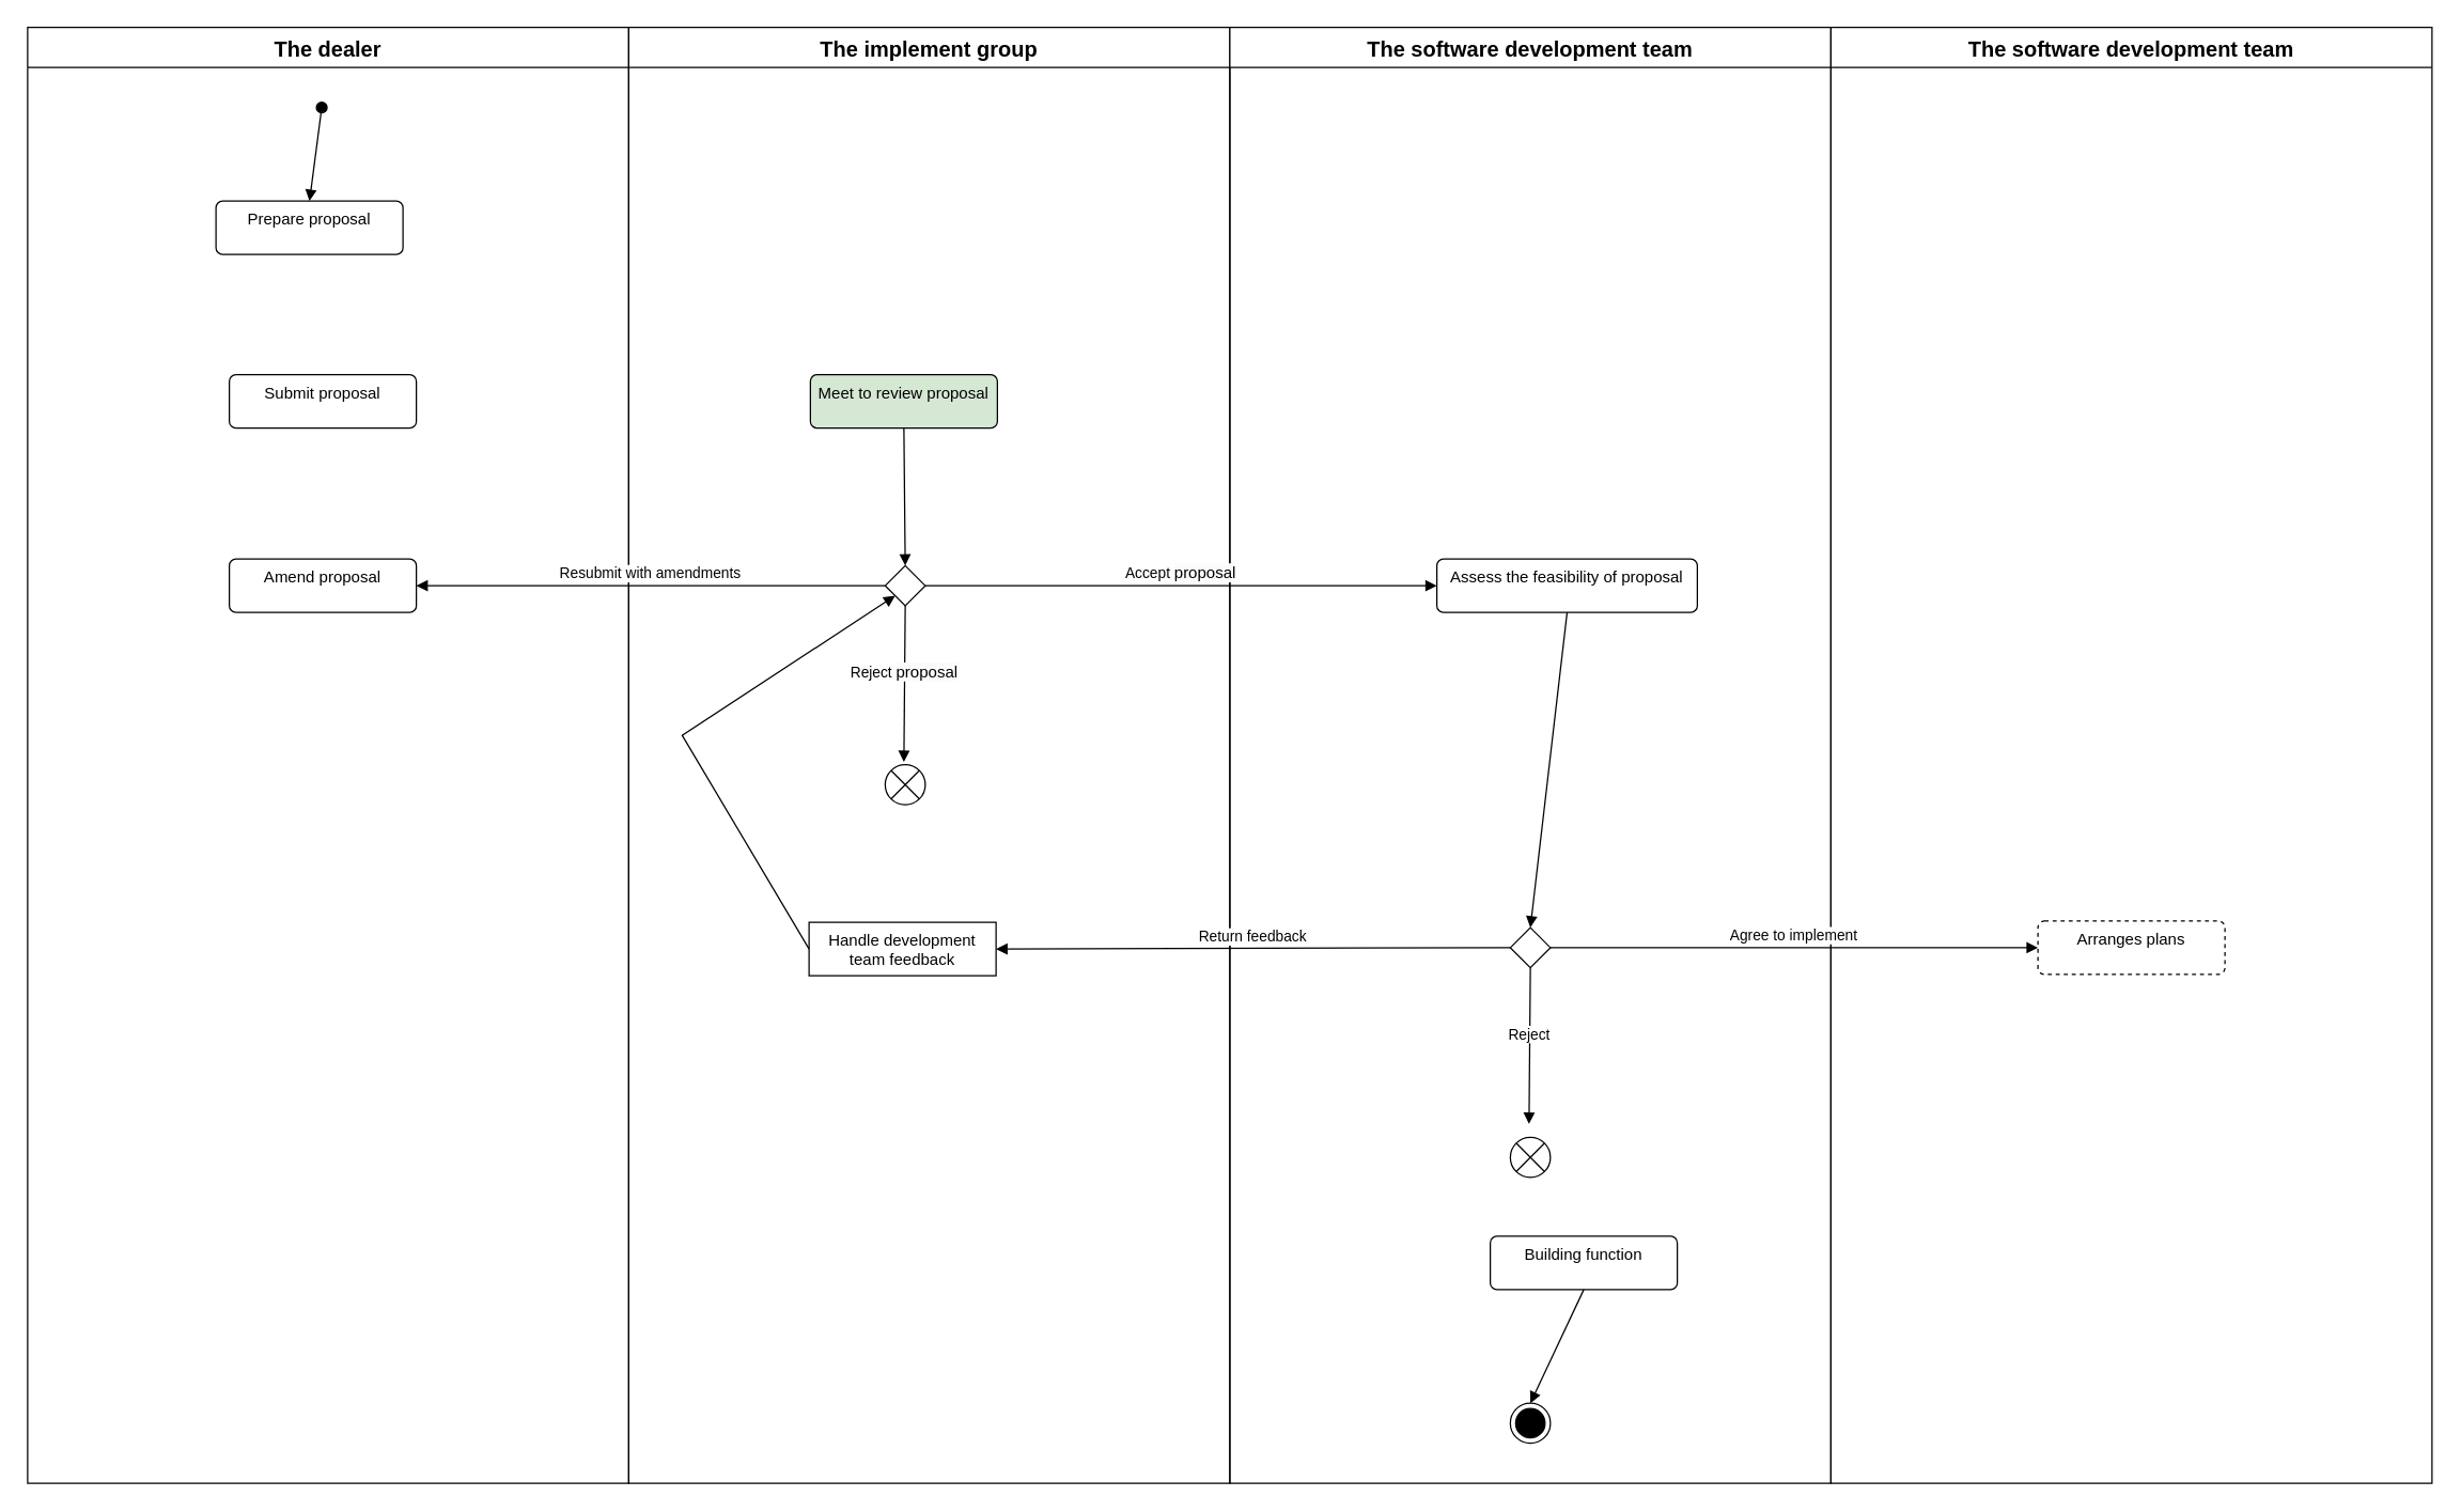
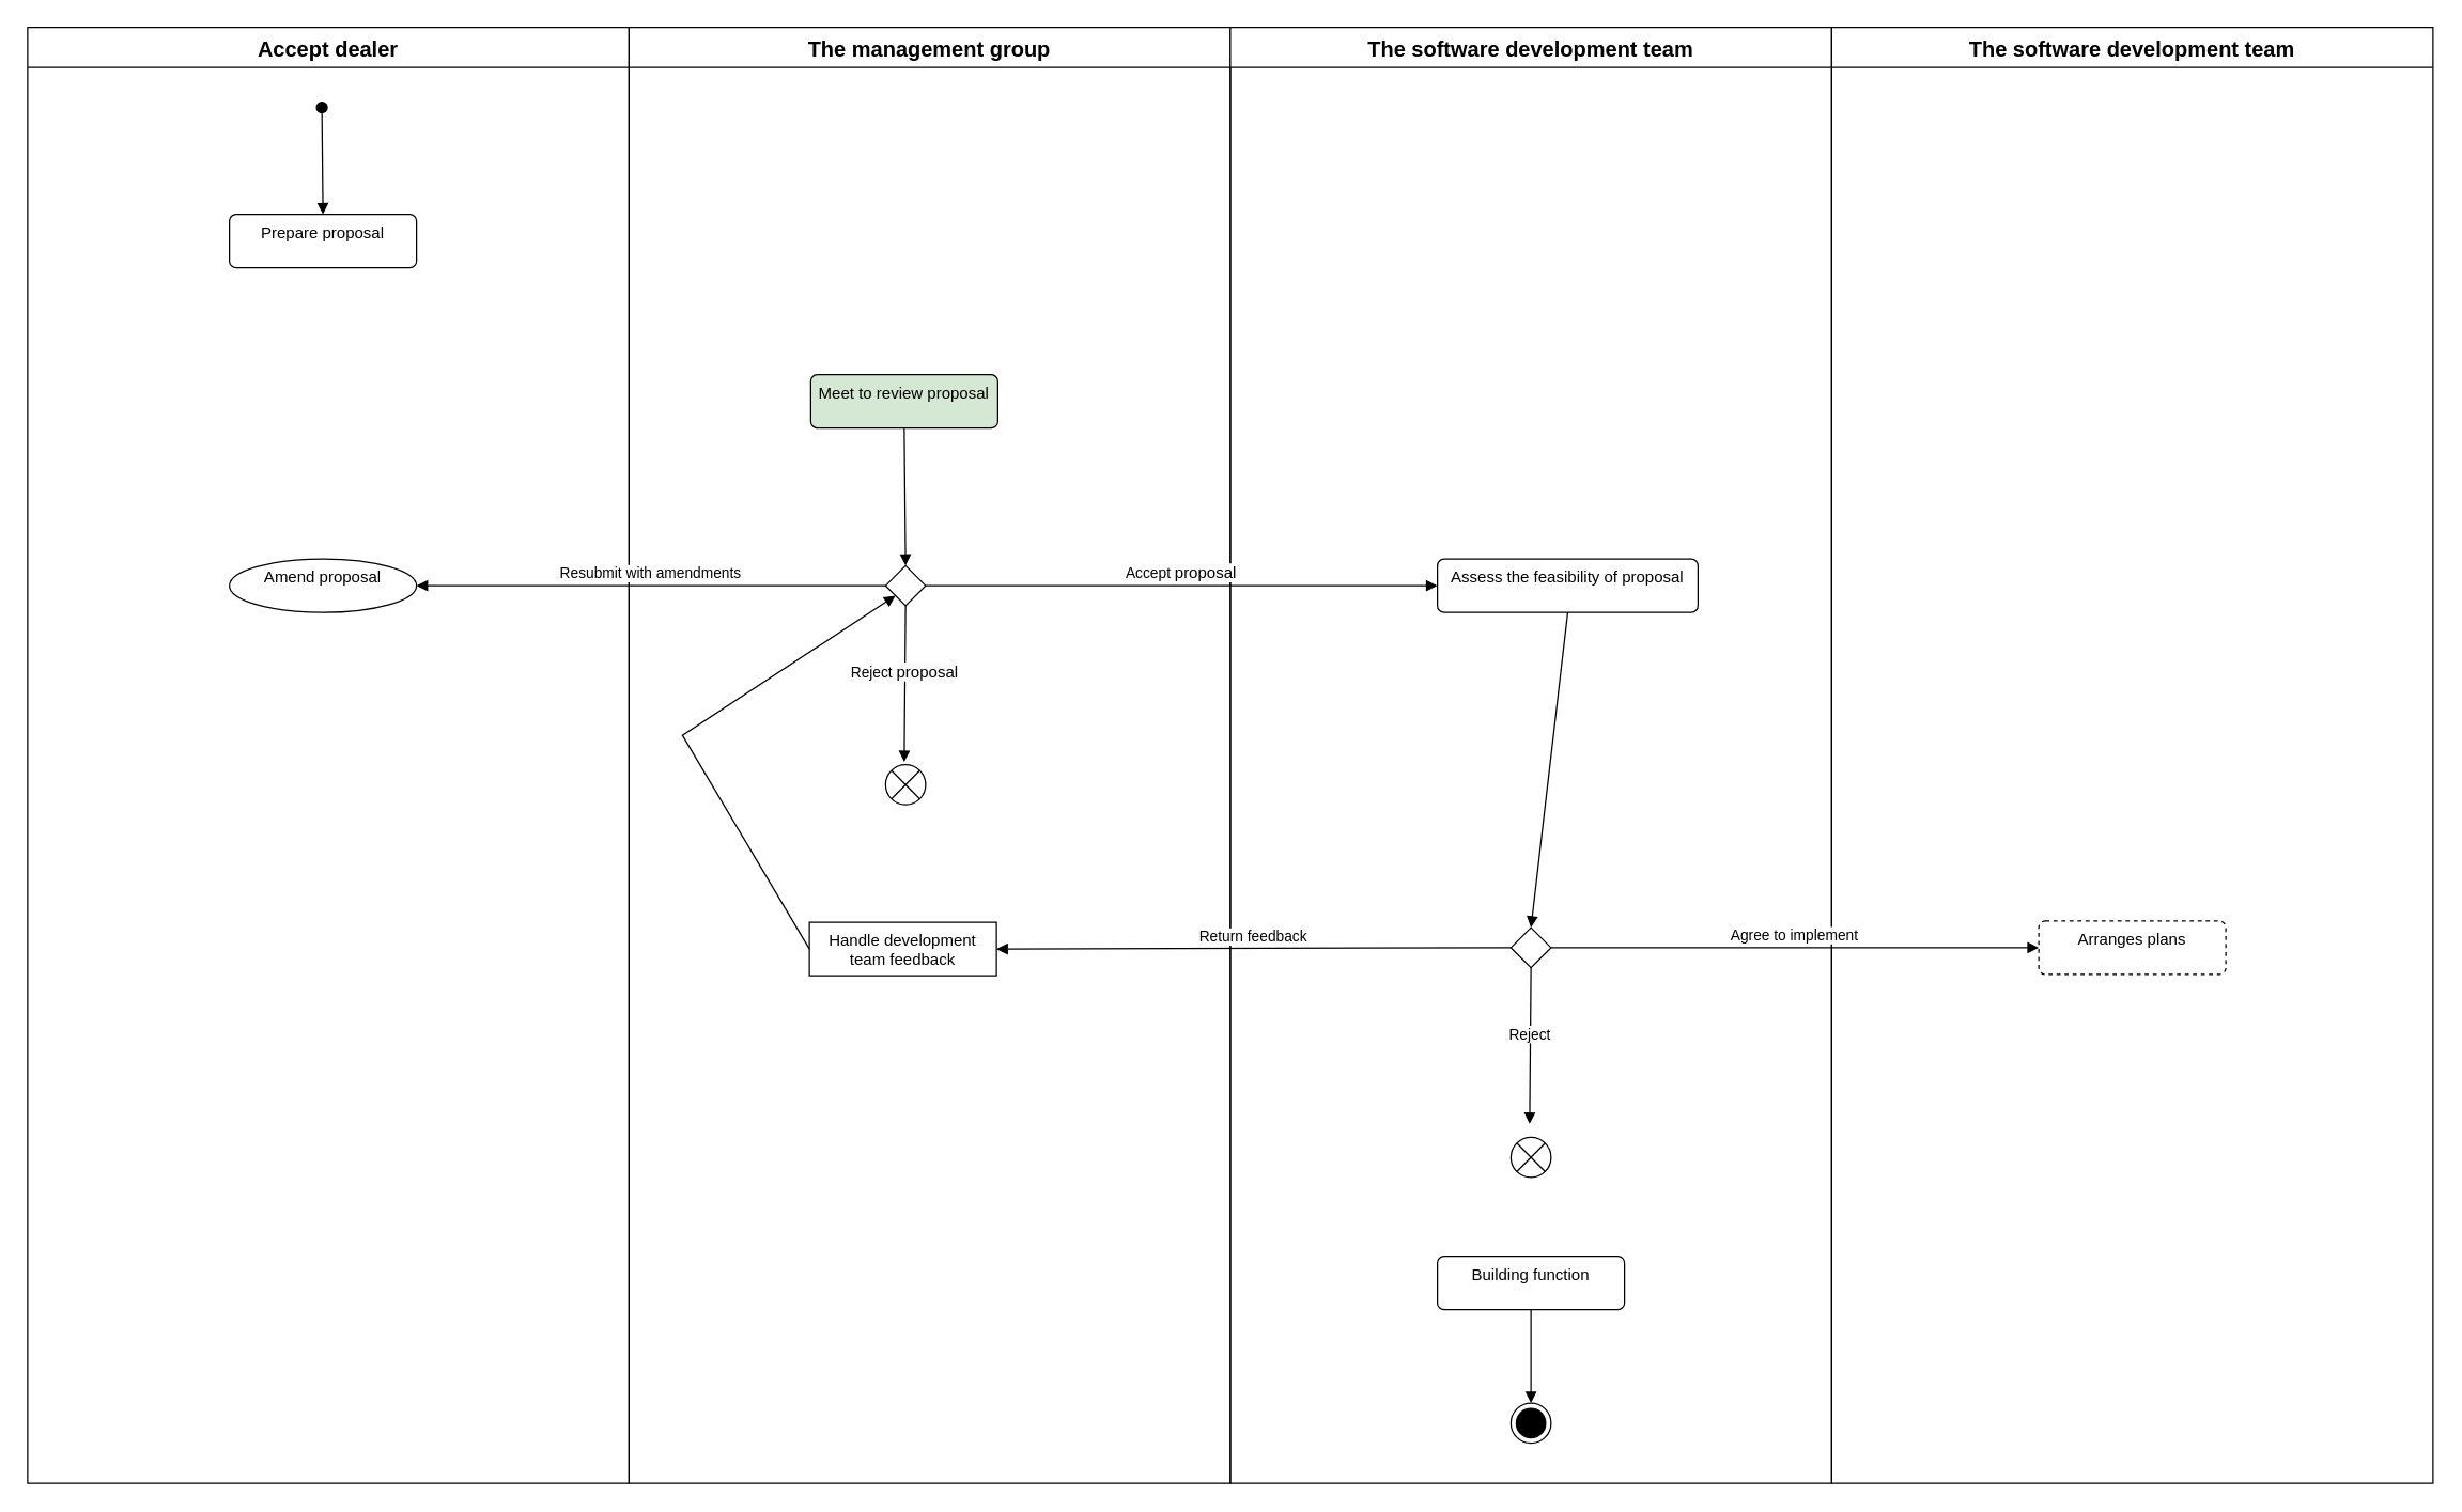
  <mxCell id="0" />
  <mxCell id="1" parent="0" />
- <mxCell id="2" value="Prepare proposal" style="html=1;align=center;verticalAlign=top;rounded=1;absoluteArcSize=1;arcSize=10;dashed=0;whiteSpace=wrap;" parent="1" vertex="1"><mxGeometry x="161" y="150" width="140" height="40" as="geometry" /></mxCell>
- <mxCell id="3" value="&lt;div&gt;&lt;span style=&quot;font-size: 12pt; font-family: Arial;&quot;&gt;The dealer&lt;/span&gt;&lt;/div&gt;" style="swimlane;fontStyle=1;align=center;verticalAlign=top;childLayout=stackLayout;horizontal=1;startSize=30;horizontalStack=0;resizeParent=1;resizeParentMax=0;resizeLast=0;collapsible=0;marginBottom=0;html=1;whiteSpace=wrap;movable=0;resizable=0;rotatable=0;deletable=0;editable=0;locked=1;connectable=0;" parent="1" vertex="1"><mxGeometry x="20" y="20" width="450" height="1090" as="geometry" /></mxCell>
- <mxCell id="4" value="&lt;div&gt;&lt;span style=&quot;font-size: 12pt; font-family: Arial;&quot;&gt;The implement group&lt;/span&gt;&lt;/div&gt;" style="swimlane;fontStyle=1;align=center;verticalAlign=top;childLayout=stackLayout;horizontal=1;startSize=30;horizontalStack=0;resizeParent=1;resizeParentMax=0;resizeLast=0;collapsible=0;marginBottom=0;html=1;whiteSpace=wrap;movable=0;resizable=0;rotatable=0;deletable=0;editable=0;locked=1;connectable=0;" parent="1" vertex="1"><mxGeometry x="470" y="20" width="450" height="1090" as="geometry" /></mxCell>
+ <mxCell id="2" value="Prepare proposal" style="html=1;align=center;verticalAlign=top;rounded=1;absoluteArcSize=1;arcSize=10;dashed=0;whiteSpace=wrap;" parent="1" vertex="1"><mxGeometry x="171" y="160" width="140" height="40" as="geometry" /></mxCell>
+ <mxCell id="3" value="&lt;div&gt;&lt;span style=&quot;font-size: 12pt; font-family: Arial;&quot;&gt;Accept dealer&lt;/span&gt;&lt;/div&gt;" style="swimlane;fontStyle=1;align=center;verticalAlign=top;childLayout=stackLayout;horizontal=1;startSize=30;horizontalStack=0;resizeParent=1;resizeParentMax=0;resizeLast=0;collapsible=0;marginBottom=0;html=1;whiteSpace=wrap;movable=0;resizable=0;rotatable=0;deletable=0;editable=0;locked=1;connectable=0;" parent="1" vertex="1"><mxGeometry x="20" y="20" width="450" height="1090" as="geometry" /></mxCell>
+ <mxCell id="4" value="&lt;div&gt;&lt;span style=&quot;font-size: 12pt; font-family: Arial;&quot;&gt;The management group&lt;/span&gt;&lt;/div&gt;" style="swimlane;fontStyle=1;align=center;verticalAlign=top;childLayout=stackLayout;horizontal=1;startSize=30;horizontalStack=0;resizeParent=1;resizeParentMax=0;resizeLast=0;collapsible=0;marginBottom=0;html=1;whiteSpace=wrap;movable=0;resizable=0;rotatable=0;deletable=0;editable=0;locked=1;connectable=0;" parent="1" vertex="1"><mxGeometry x="470" y="20" width="450" height="1090" as="geometry" /></mxCell>
  <mxCell id="5" value="&lt;span style=&quot;font-family: Arial; font-size: 16px;&quot;&gt;The software development team&lt;/span&gt;" style="swimlane;fontStyle=1;align=center;verticalAlign=top;childLayout=stackLayout;horizontal=1;startSize=30;horizontalStack=0;resizeParent=1;resizeParentMax=0;resizeLast=0;collapsible=0;marginBottom=0;html=1;whiteSpace=wrap;movable=0;resizable=0;rotatable=0;deletable=0;editable=0;locked=1;connectable=0;" parent="1" vertex="1"><mxGeometry x="920" y="20" width="450" height="1090" as="geometry" /></mxCell>
  <mxCell id="6" value="&lt;div&gt;&lt;span style=&quot;font-size: 12pt; font-family: Arial;&quot;&gt;The software development team&lt;/span&gt;&lt;/div&gt;" style="swimlane;fontStyle=1;align=center;verticalAlign=top;childLayout=stackLayout;horizontal=1;startSize=30;horizontalStack=0;resizeParent=1;resizeParentMax=0;resizeLast=0;collapsible=0;marginBottom=0;html=1;whiteSpace=wrap;movable=0;resizable=0;rotatable=0;deletable=0;editable=0;locked=1;connectable=0;" parent="1" vertex="1"><mxGeometry x="1370" y="20" width="450" height="1090" as="geometry" /></mxCell>
  <mxCell id="7" value="Meet to review proposal" style="html=1;align=center;verticalAlign=top;rounded=1;absoluteArcSize=1;arcSize=10;dashed=0;whiteSpace=wrap;fillColor=#d5e8d4;" parent="1" vertex="1"><mxGeometry x="606" y="280" width="140" height="40" as="geometry" /></mxCell>
  <mxCell id="8" value="" style="rhombus;" parent="1" vertex="1"><mxGeometry x="662" y="423" width="30" height="30" as="geometry" /></mxCell>
- <mxCell id="9" value="Submit proposal" style="html=1;align=center;verticalAlign=top;rounded=1;absoluteArcSize=1;arcSize=10;dashed=0;whiteSpace=wrap;" parent="1" vertex="1"><mxGeometry x="171" y="280" width="140" height="40" as="geometry" /></mxCell>
  <mxCell id="10" value="" style="html=1;verticalAlign=bottom;endArrow=block;curved=0;rounded=0;entryX=0.5;entryY=0;entryDx=0;entryDy=0;exitX=0.5;exitY=1;exitDx=0;exitDy=0;" parent="1" source="7" target="8" edge="1"><mxGeometry width="80" relative="1" as="geometry"><mxPoint x="676.29" y="420" as="sourcePoint" /><mxPoint x="676.29" y="490" as="targetPoint" /><Array as="points" /></mxGeometry></mxCell>
  <mxCell id="11" value="Reject&amp;nbsp;&lt;span style=&quot;font-size: 12px; text-wrap-mode: wrap; background-color: rgb(251, 251, 251);&quot;&gt;proposal&lt;/span&gt;" style="html=1;verticalAlign=bottom;endArrow=block;curved=0;rounded=0;exitX=0.5;exitY=1;exitDx=0;exitDy=0;entryX=0.5;entryY=0;entryDx=0;entryDy=0;" parent="1" source="8" edge="1"><mxGeometry width="80" relative="1" as="geometry"><mxPoint x="676.5" y="463" as="sourcePoint" /><mxPoint x="676" y="570" as="targetPoint" /><mxPoint as="offset" /></mxGeometry></mxCell>
  <mxCell id="12" value="Accept&amp;nbsp;&lt;span style=&quot;font-size: 12px; text-wrap-mode: wrap; background-color: rgb(251, 251, 251);&quot;&gt;proposal&lt;/span&gt;" style="html=1;verticalAlign=bottom;endArrow=block;curved=0;rounded=0;exitX=1;exitY=0.5;exitDx=0;exitDy=0;entryX=0;entryY=0.5;entryDx=0;entryDy=0;" parent="1" source="8" target="14" edge="1"><mxGeometry x="-0.004" width="80" relative="1" as="geometry"><mxPoint x="707" y="437.5" as="sourcePoint" /><mxPoint x="837" y="437.5" as="targetPoint" /><mxPoint as="offset" /></mxGeometry></mxCell>
  <mxCell id="13" value="" style="html=1;verticalAlign=bottom;startArrow=oval;startFill=1;endArrow=block;startSize=8;curved=0;rounded=0;entryX=0.5;entryY=0;entryDx=0;entryDy=0;" parent="1" target="2" edge="1"><mxGeometry width="60" relative="1" as="geometry"><mxPoint x="240.17" y="80" as="sourcePoint" /><mxPoint x="240" y="220" as="targetPoint" /></mxGeometry></mxCell>
  <mxCell id="14" value="Assess the feasibility of proposal" style="html=1;align=center;verticalAlign=top;rounded=1;absoluteArcSize=1;arcSize=10;dashed=0;whiteSpace=wrap;" parent="1" vertex="1"><mxGeometry x="1075" y="418" width="195" height="40" as="geometry" /></mxCell>
  <mxCell id="15" value="Arranges plans" style="html=1;align=center;verticalAlign=top;rounded=1;absoluteArcSize=1;arcSize=10;dashed=1;whiteSpace=wrap;" parent="1" vertex="1"><mxGeometry x="1525" y="689" width="140" height="40" as="geometry" /></mxCell>
  <mxCell id="16" value="" style="rhombus;" parent="1" vertex="1"><mxGeometry x="1130" y="694" width="30" height="30" as="geometry" /></mxCell>
  <mxCell id="17" value="" style="html=1;verticalAlign=bottom;endArrow=block;curved=0;rounded=0;entryX=0.5;entryY=0;entryDx=0;entryDy=0;exitX=0.5;exitY=1;exitDx=0;exitDy=0;" parent="1" source="14" target="16" edge="1"><mxGeometry width="80" relative="1" as="geometry"><mxPoint x="1135" y="460" as="sourcePoint" /><mxPoint x="1135.29" y="630" as="targetPoint" /><Array as="points" /></mxGeometry></mxCell>
  <mxCell id="18" value="Reject" style="html=1;verticalAlign=bottom;endArrow=block;curved=0;rounded=0;exitX=0.5;exitY=1;exitDx=0;exitDy=0;entryX=0.5;entryY=0;entryDx=0;entryDy=0;" parent="1" source="16" edge="1"><mxGeometry width="80" relative="1" as="geometry"><mxPoint x="1144.5" y="734" as="sourcePoint" /><mxPoint x="1144" y="841" as="targetPoint" /><mxPoint as="offset" /></mxGeometry></mxCell>
  <mxCell id="19" value="Agree to implement" style="html=1;verticalAlign=bottom;endArrow=block;curved=0;rounded=0;exitX=1;exitY=0.5;exitDx=0;exitDy=0;entryX=0;entryY=0.5;entryDx=0;entryDy=0;" parent="1" source="16" target="15" edge="1"><mxGeometry x="-0.005" width="80" relative="1" as="geometry"><mxPoint x="1175" y="708.5" as="sourcePoint" /><mxPoint x="1460" y="711" as="targetPoint" /><mxPoint as="offset" /></mxGeometry></mxCell>
  <mxCell id="20" value="" style="shape=sumEllipse;perimeter=ellipsePerimeter;html=1;backgroundOutline=1;" parent="1" vertex="1"><mxGeometry x="1130" y="851" width="30" height="30" as="geometry" /></mxCell>
  <mxCell id="21" value="" style="shape=sumEllipse;perimeter=ellipsePerimeter;html=1;backgroundOutline=1;" parent="1" vertex="1"><mxGeometry x="662" y="572" width="30" height="30" as="geometry" /></mxCell>
  <mxCell id="22" value="Handle development team feedback" style="html=1;align=center;verticalAlign=top;absoluteArcSize=1;arcSize=10;dashed=0;whiteSpace=wrap;rounded=0;" vertex="1" parent="1"><mxGeometry x="605" y="690" width="140" height="40" as="geometry" /></mxCell>
- <mxCell id="23" value="Amend proposal" style="html=1;align=center;verticalAlign=top;rounded=1;absoluteArcSize=1;arcSize=10;dashed=0;whiteSpace=wrap;" vertex="1" parent="1"><mxGeometry x="171" y="418" width="140" height="40" as="geometry" /></mxCell>
+ <mxCell id="23" value="Amend proposal" style="ellipse;html=1;align=center;verticalAlign=top;absoluteArcSize=1;arcSize=10;dashed=0;whiteSpace=wrap;" vertex="1" parent="1"><mxGeometry x="171" y="418" width="140" height="40" as="geometry" /></mxCell>
  <mxCell id="24" value="Resubmit with amendments" style="html=1;verticalAlign=bottom;endArrow=block;curved=0;rounded=0;entryX=1;entryY=0.5;entryDx=0;entryDy=0;exitX=0;exitY=0.5;exitDx=0;exitDy=0;" edge="1" parent="1" source="8" target="23"><mxGeometry width="80" relative="1" as="geometry"><mxPoint x="470" y="470" as="sourcePoint" /><mxPoint x="550" y="470" as="targetPoint" /></mxGeometry></mxCell>
  <mxCell id="25" value="Return feedback" style="html=1;verticalAlign=bottom;endArrow=block;curved=0;rounded=0;entryX=1;entryY=0.5;entryDx=0;entryDy=0;exitX=0;exitY=0.5;exitDx=0;exitDy=0;" edge="1" parent="1" source="16" target="22"><mxGeometry width="80" relative="1" as="geometry"><mxPoint x="890" y="580" as="sourcePoint" /><mxPoint x="890" y="816" as="targetPoint" /><Array as="points" /></mxGeometry></mxCell>
  <mxCell id="26" value="" style="html=1;verticalAlign=bottom;endArrow=block;curved=0;rounded=0;exitX=0;exitY=0.5;exitDx=0;exitDy=0;entryX=0;entryY=1;entryDx=0;entryDy=0;" edge="1" parent="1" source="22" target="8"><mxGeometry width="80" relative="1" as="geometry"><mxPoint x="795" y="810" as="sourcePoint" /><mxPoint x="480" y="500" as="targetPoint" /><Array as="points"><mxPoint x="510" y="550" /></Array></mxGeometry></mxCell>
- <mxCell id="27" value="Building function" style="html=1;align=center;verticalAlign=top;rounded=1;absoluteArcSize=1;arcSize=10;dashed=0;whiteSpace=wrap;" vertex="1" parent="1"><mxGeometry x="1115" y="925" width="140" height="40" as="geometry" /></mxCell>
+ <mxCell id="27" value="Building function" style="html=1;align=center;verticalAlign=top;rounded=1;absoluteArcSize=1;arcSize=10;dashed=0;whiteSpace=wrap;" vertex="1" parent="1"><mxGeometry x="1075" y="940" width="140" height="40" as="geometry" /></mxCell>
  <mxCell id="28" value="" style="html=1;verticalAlign=bottom;endArrow=block;curved=0;rounded=0;exitX=0.5;exitY=1;exitDx=0;exitDy=0;" edge="1" parent="1" source="27"><mxGeometry x="-0.005" width="80" relative="1" as="geometry"><mxPoint x="1150" y="1070" as="sourcePoint" /><mxPoint x="1145" y="1050" as="targetPoint" /><mxPoint as="offset" /></mxGeometry></mxCell>
  <mxCell id="29" value="" style="ellipse;html=1;shape=endState;fillColor=strokeColor;" vertex="1" parent="1"><mxGeometry x="1130" y="1050" width="30" height="30" as="geometry" /></mxCell>
